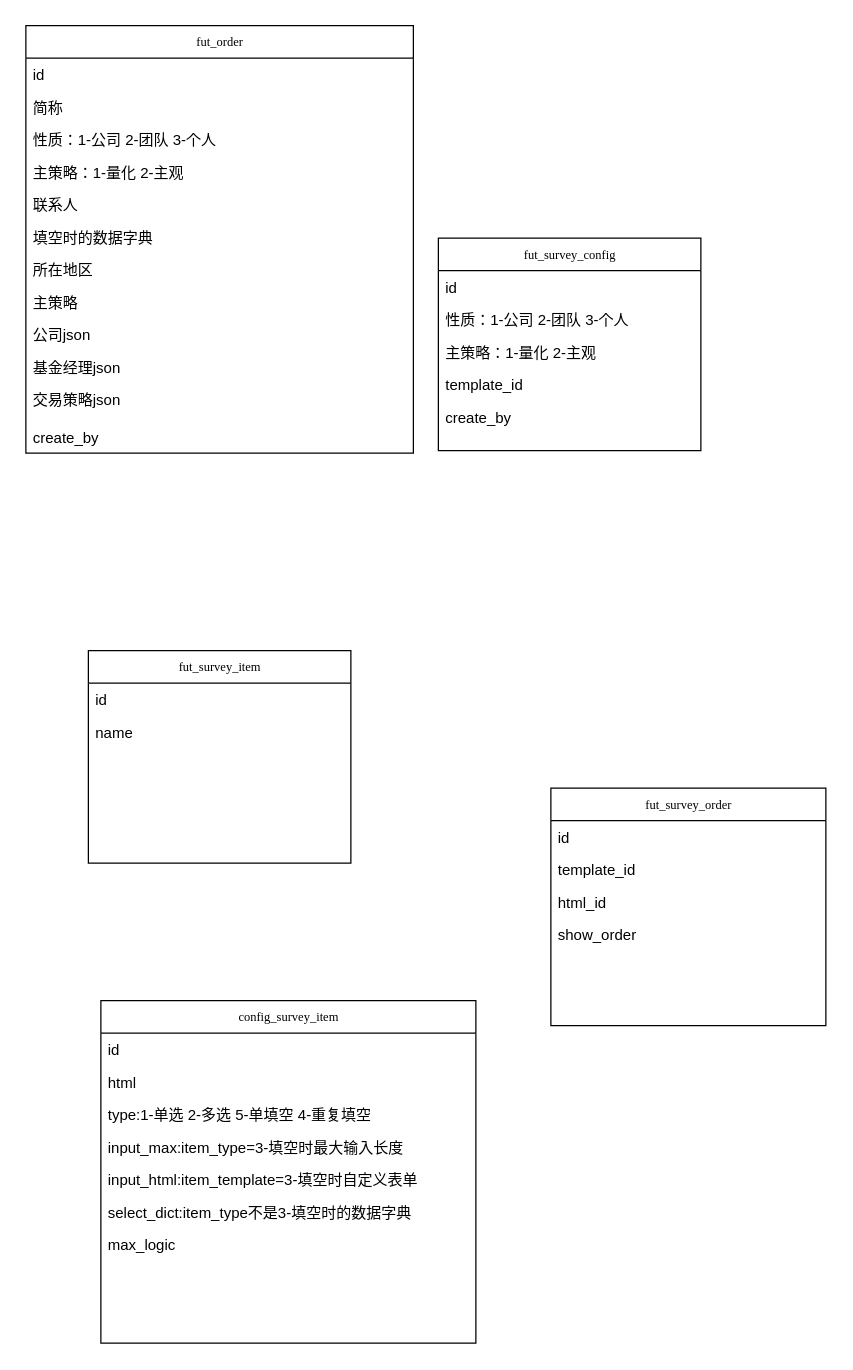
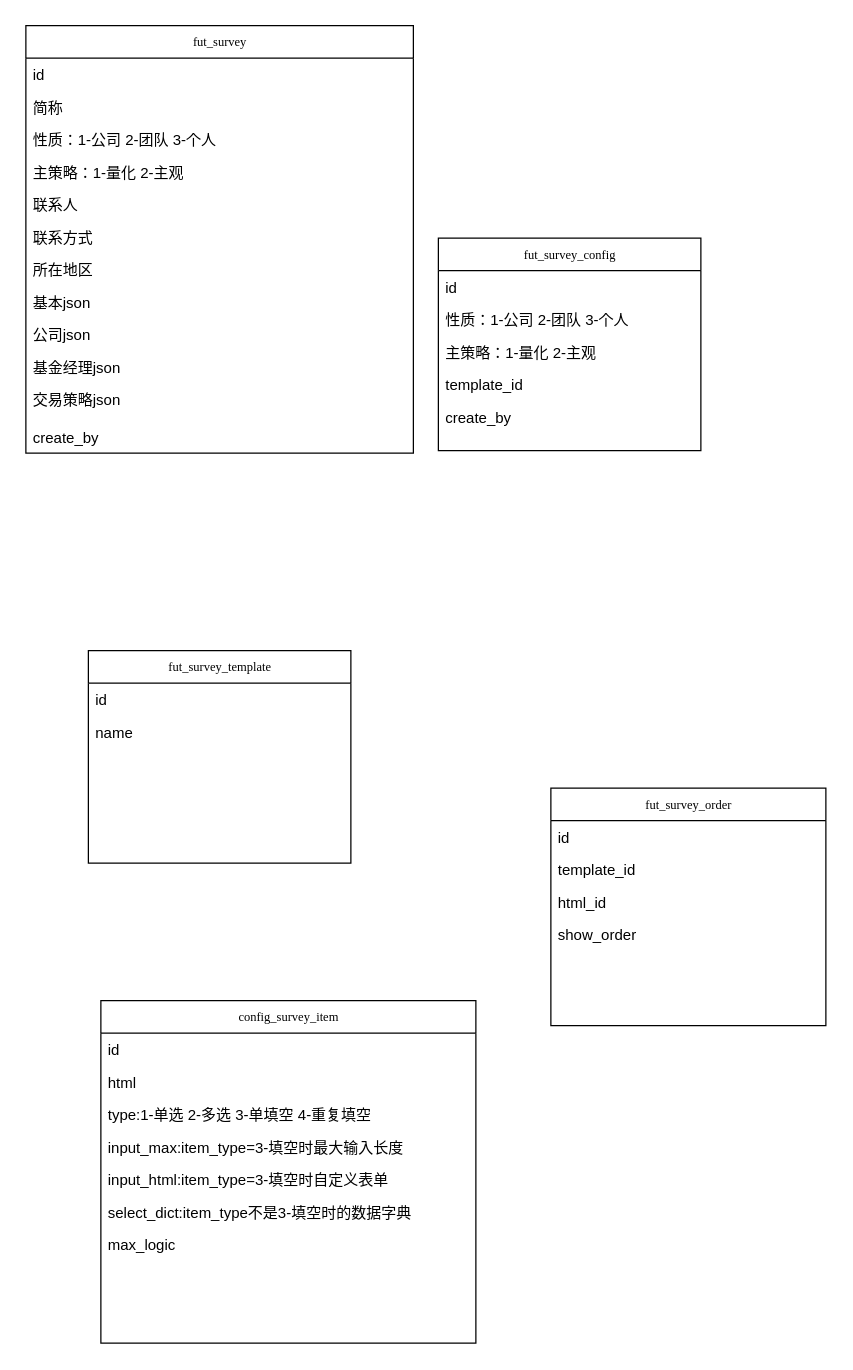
  <mxCell id="0" />
  <mxCell id="1" parent="0" />
  <mxCell id="2" value="config_survey_item" style="swimlane;html=1;fontStyle=0;childLayout=stackLayout;horizontal=1;startSize=26;fillColor=none;horizontalStack=0;resizeParent=1;resizeLast=0;collapsible=1;marginBottom=0;swimlaneFillColor=#ffffff;rounded=0;shadow=0;comic=0;labelBackgroundColor=none;strokeWidth=1;fontFamily=Verdana;fontSize=10;align=center;" parent="1" vertex="1"><mxGeometry x="80" y="800" width="300" height="274" as="geometry" /></mxCell>
  <mxCell id="3" value="id" style="text;html=1;strokeColor=none;fillColor=none;align=left;verticalAlign=top;spacingLeft=4;spacingRight=4;whiteSpace=wrap;overflow=hidden;rotatable=0;points=[[0,0.5],[1,0.5]];portConstraint=eastwest;" parent="2" vertex="1"><mxGeometry y="26" width="300" height="26" as="geometry" /></mxCell>
  <mxCell id="4" value="html" style="text;html=1;strokeColor=none;fillColor=none;align=left;verticalAlign=top;spacingLeft=4;spacingRight=4;whiteSpace=wrap;overflow=hidden;rotatable=0;points=[[0,0.5],[1,0.5]];portConstraint=eastwest;" parent="2" vertex="1"><mxGeometry y="52" width="300" height="26" as="geometry" /></mxCell>
- <mxCell id="5" value="type:1-单选 2-多选 5-单填空 4-重复填空" style="text;html=1;strokeColor=none;fillColor=none;align=left;verticalAlign=top;spacingLeft=4;spacingRight=4;whiteSpace=wrap;overflow=hidden;rotatable=0;points=[[0,0.5],[1,0.5]];portConstraint=eastwest;" parent="2" vertex="1"><mxGeometry y="78" width="300" height="26" as="geometry" /></mxCell>
+ <mxCell id="5" value="type:1-单选 2-多选 3-单填空 4-重复填空" style="text;html=1;strokeColor=none;fillColor=none;align=left;verticalAlign=top;spacingLeft=4;spacingRight=4;whiteSpace=wrap;overflow=hidden;rotatable=0;points=[[0,0.5],[1,0.5]];portConstraint=eastwest;" parent="2" vertex="1"><mxGeometry y="78" width="300" height="26" as="geometry" /></mxCell>
  <mxCell id="6" value="input_max:item_type=3-填空时最大输入长度" style="text;html=1;strokeColor=none;fillColor=none;align=left;verticalAlign=top;spacingLeft=4;spacingRight=4;whiteSpace=wrap;overflow=hidden;rotatable=0;points=[[0,0.5],[1,0.5]];portConstraint=eastwest;" vertex="1" parent="2"><mxGeometry y="104" width="300" height="26" as="geometry" /></mxCell>
- <mxCell id="7" value="input_html:item_template=3-填空时自定义表单" style="text;html=1;strokeColor=none;fillColor=none;align=left;verticalAlign=top;spacingLeft=4;spacingRight=4;whiteSpace=wrap;overflow=hidden;rotatable=0;points=[[0,0.5],[1,0.5]];portConstraint=eastwest;" vertex="1" parent="2"><mxGeometry y="130" width="300" height="26" as="geometry" /></mxCell>
+ <mxCell id="7" value="input_html:item_type=3-填空时自定义表单" style="text;html=1;strokeColor=none;fillColor=none;align=left;verticalAlign=top;spacingLeft=4;spacingRight=4;whiteSpace=wrap;overflow=hidden;rotatable=0;points=[[0,0.5],[1,0.5]];portConstraint=eastwest;" vertex="1" parent="2"><mxGeometry y="130" width="300" height="26" as="geometry" /></mxCell>
  <mxCell id="8" value="select_dict:item_type不是3-填空时的数据字典" style="text;html=1;strokeColor=none;fillColor=none;align=left;verticalAlign=top;spacingLeft=4;spacingRight=4;whiteSpace=wrap;overflow=hidden;rotatable=0;points=[[0,0.5],[1,0.5]];portConstraint=eastwest;" vertex="1" parent="2"><mxGeometry y="156" width="300" height="26" as="geometry" /></mxCell>
  <mxCell id="9" value="max_logic" style="text;html=1;strokeColor=none;fillColor=none;align=left;verticalAlign=top;spacingLeft=4;spacingRight=4;whiteSpace=wrap;overflow=hidden;rotatable=0;points=[[0,0.5],[1,0.5]];portConstraint=eastwest;" vertex="1" parent="2"><mxGeometry y="182" width="300" height="26" as="geometry" /></mxCell>
- <mxCell id="10" value="fut_order" style="swimlane;html=1;fontStyle=0;childLayout=stackLayout;horizontal=1;startSize=26;fillColor=none;horizontalStack=0;resizeParent=1;resizeLast=0;collapsible=1;marginBottom=0;swimlaneFillColor=#ffffff;rounded=0;shadow=0;comic=0;labelBackgroundColor=none;strokeWidth=1;fontFamily=Verdana;fontSize=10;align=center;" parent="1" vertex="1"><mxGeometry x="20" y="20" width="310" height="342" as="geometry" /></mxCell>
+ <mxCell id="10" value="fut_survey" style="swimlane;html=1;fontStyle=0;childLayout=stackLayout;horizontal=1;startSize=26;fillColor=none;horizontalStack=0;resizeParent=1;resizeLast=0;collapsible=1;marginBottom=0;swimlaneFillColor=#ffffff;rounded=0;shadow=0;comic=0;labelBackgroundColor=none;strokeWidth=1;fontFamily=Verdana;fontSize=10;align=center;" parent="1" vertex="1"><mxGeometry x="20" y="20" width="310" height="342" as="geometry" /></mxCell>
  <mxCell id="11" value="id" style="text;html=1;strokeColor=none;fillColor=none;align=left;verticalAlign=top;spacingLeft=4;spacingRight=4;whiteSpace=wrap;overflow=hidden;rotatable=0;points=[[0,0.5],[1,0.5]];portConstraint=eastwest;" vertex="1" parent="10"><mxGeometry y="26" width="310" height="26" as="geometry" /></mxCell>
  <mxCell id="12" value="简称" style="text;html=1;strokeColor=none;fillColor=none;align=left;verticalAlign=top;spacingLeft=4;spacingRight=4;whiteSpace=wrap;overflow=hidden;rotatable=0;points=[[0,0.5],[1,0.5]];portConstraint=eastwest;" vertex="1" parent="10"><mxGeometry y="52" width="310" height="26" as="geometry" /></mxCell>
  <mxCell id="13" value="性质：1-公司 2-团队 3-个人" style="text;html=1;strokeColor=none;fillColor=none;align=left;verticalAlign=top;spacingLeft=4;spacingRight=4;whiteSpace=wrap;overflow=hidden;rotatable=0;points=[[0,0.5],[1,0.5]];portConstraint=eastwest;" parent="10" vertex="1"><mxGeometry y="78" width="310" height="26" as="geometry" /></mxCell>
  <mxCell id="14" value="主策略：1-量化 2-主观" style="text;html=1;strokeColor=none;fillColor=none;align=left;verticalAlign=top;spacingLeft=4;spacingRight=4;whiteSpace=wrap;overflow=hidden;rotatable=0;points=[[0,0.5],[1,0.5]];portConstraint=eastwest;" parent="10" vertex="1"><mxGeometry y="104" width="310" height="26" as="geometry" /></mxCell>
  <mxCell id="15" value="联系人" style="text;html=1;strokeColor=none;fillColor=none;align=left;verticalAlign=top;spacingLeft=4;spacingRight=4;whiteSpace=wrap;overflow=hidden;rotatable=0;points=[[0,0.5],[1,0.5]];portConstraint=eastwest;" parent="10" vertex="1"><mxGeometry y="130" width="310" height="26" as="geometry" /></mxCell>
- <mxCell id="16" value="填空时的数据字典" style="text;html=1;strokeColor=none;fillColor=none;align=left;verticalAlign=top;spacingLeft=4;spacingRight=4;whiteSpace=wrap;overflow=hidden;rotatable=0;points=[[0,0.5],[1,0.5]];portConstraint=eastwest;" vertex="1" parent="10"><mxGeometry y="156" width="310" height="26" as="geometry" /></mxCell>
+ <mxCell id="16" value="联系方式" style="text;html=1;strokeColor=none;fillColor=none;align=left;verticalAlign=top;spacingLeft=4;spacingRight=4;whiteSpace=wrap;overflow=hidden;rotatable=0;points=[[0,0.5],[1,0.5]];portConstraint=eastwest;" vertex="1" parent="10"><mxGeometry y="156" width="310" height="26" as="geometry" /></mxCell>
  <mxCell id="17" value="所在地区" style="text;html=1;strokeColor=none;fillColor=none;align=left;verticalAlign=top;spacingLeft=4;spacingRight=4;whiteSpace=wrap;overflow=hidden;rotatable=0;points=[[0,0.5],[1,0.5]];portConstraint=eastwest;" vertex="1" parent="10"><mxGeometry y="182" width="310" height="26" as="geometry" /></mxCell>
- <mxCell id="18" value="主策略" style="text;html=1;strokeColor=none;fillColor=none;align=left;verticalAlign=top;spacingLeft=4;spacingRight=4;whiteSpace=wrap;overflow=hidden;rotatable=0;points=[[0,0.5],[1,0.5]];portConstraint=eastwest;" vertex="1" parent="10"><mxGeometry y="208" width="310" height="26" as="geometry" /></mxCell>
+ <mxCell id="18" value="基本json" style="text;html=1;strokeColor=none;fillColor=none;align=left;verticalAlign=top;spacingLeft=4;spacingRight=4;whiteSpace=wrap;overflow=hidden;rotatable=0;points=[[0,0.5],[1,0.5]];portConstraint=eastwest;" vertex="1" parent="10"><mxGeometry y="208" width="310" height="26" as="geometry" /></mxCell>
  <mxCell id="19" value="公司json" style="text;html=1;strokeColor=none;fillColor=none;align=left;verticalAlign=top;spacingLeft=4;spacingRight=4;whiteSpace=wrap;overflow=hidden;rotatable=0;points=[[0,0.5],[1,0.5]];portConstraint=eastwest;" vertex="1" parent="10"><mxGeometry y="234" width="310" height="26" as="geometry" /></mxCell>
  <mxCell id="20" value="基金经理json" style="text;html=1;strokeColor=none;fillColor=none;align=left;verticalAlign=top;spacingLeft=4;spacingRight=4;whiteSpace=wrap;overflow=hidden;rotatable=0;points=[[0,0.5],[1,0.5]];portConstraint=eastwest;" vertex="1" parent="10"><mxGeometry y="260" width="310" height="26" as="geometry" /></mxCell>
  <mxCell id="21" value="交易策略json" style="text;html=1;strokeColor=none;fillColor=none;align=left;verticalAlign=top;spacingLeft=4;spacingRight=4;whiteSpace=wrap;overflow=hidden;rotatable=0;points=[[0,0.5],[1,0.5]];portConstraint=eastwest;" vertex="1" parent="10"><mxGeometry y="286" width="310" height="30" as="geometry" /></mxCell>
  <mxCell id="22" value="create_by" style="text;html=1;strokeColor=none;fillColor=none;align=left;verticalAlign=top;spacingLeft=4;spacingRight=4;whiteSpace=wrap;overflow=hidden;rotatable=0;points=[[0,0.5],[1,0.5]];portConstraint=eastwest;" vertex="1" parent="10"><mxGeometry y="316" width="310" height="26" as="geometry" /></mxCell>
- <mxCell id="23" value="fut_survey_item" style="swimlane;html=1;fontStyle=0;childLayout=stackLayout;horizontal=1;startSize=26;fillColor=none;horizontalStack=0;resizeParent=1;resizeLast=0;collapsible=1;marginBottom=0;swimlaneFillColor=#ffffff;rounded=0;shadow=0;comic=0;labelBackgroundColor=none;strokeWidth=1;fontFamily=Verdana;fontSize=10;align=center;" parent="1" vertex="1"><mxGeometry x="70" y="520" width="210" height="170" as="geometry" /></mxCell>
+ <mxCell id="23" value="fut_survey_template" style="swimlane;html=1;fontStyle=0;childLayout=stackLayout;horizontal=1;startSize=26;fillColor=none;horizontalStack=0;resizeParent=1;resizeLast=0;collapsible=1;marginBottom=0;swimlaneFillColor=#ffffff;rounded=0;shadow=0;comic=0;labelBackgroundColor=none;strokeWidth=1;fontFamily=Verdana;fontSize=10;align=center;" parent="1" vertex="1"><mxGeometry x="70" y="520" width="210" height="170" as="geometry" /></mxCell>
  <mxCell id="24" value="id" style="text;html=1;strokeColor=none;fillColor=none;align=left;verticalAlign=top;spacingLeft=4;spacingRight=4;whiteSpace=wrap;overflow=hidden;rotatable=0;points=[[0,0.5],[1,0.5]];portConstraint=eastwest;" parent="23" vertex="1"><mxGeometry y="26" width="210" height="26" as="geometry" /></mxCell>
  <mxCell id="25" value="name" style="text;html=1;strokeColor=none;fillColor=none;align=left;verticalAlign=top;spacingLeft=4;spacingRight=4;whiteSpace=wrap;overflow=hidden;rotatable=0;points=[[0,0.5],[1,0.5]];portConstraint=eastwest;" parent="23" vertex="1"><mxGeometry y="52" width="210" height="26" as="geometry" /></mxCell>
  <mxCell id="26" value="fut_survey_order" style="swimlane;html=1;fontStyle=0;childLayout=stackLayout;horizontal=1;startSize=26;fillColor=none;horizontalStack=0;resizeParent=1;resizeLast=0;collapsible=1;marginBottom=0;swimlaneFillColor=#ffffff;rounded=0;shadow=0;comic=0;labelBackgroundColor=none;strokeWidth=1;fontFamily=Verdana;fontSize=10;align=center;" parent="1" vertex="1"><mxGeometry x="440" y="630" width="220" height="190" as="geometry"><mxRectangle x="400" y="370" width="90" height="30" as="alternateBounds" /></mxGeometry></mxCell>
  <mxCell id="27" value="id" style="text;html=1;strokeColor=none;fillColor=none;align=left;verticalAlign=top;spacingLeft=4;spacingRight=4;whiteSpace=wrap;overflow=hidden;rotatable=0;points=[[0,0.5],[1,0.5]];portConstraint=eastwest;" parent="26" vertex="1"><mxGeometry y="26" width="220" height="26" as="geometry" /></mxCell>
  <mxCell id="28" value="template_id" style="text;html=1;strokeColor=none;fillColor=none;align=left;verticalAlign=top;spacingLeft=4;spacingRight=4;whiteSpace=wrap;overflow=hidden;rotatable=0;points=[[0,0.5],[1,0.5]];portConstraint=eastwest;" parent="26" vertex="1"><mxGeometry y="52" width="220" height="26" as="geometry" /></mxCell>
  <mxCell id="29" value="html_id" style="text;html=1;strokeColor=none;fillColor=none;align=left;verticalAlign=top;spacingLeft=4;spacingRight=4;whiteSpace=wrap;overflow=hidden;rotatable=0;points=[[0,0.5],[1,0.5]];portConstraint=eastwest;" vertex="1" parent="26"><mxGeometry y="78" width="220" height="26" as="geometry" /></mxCell>
  <mxCell id="30" value="show_order" style="text;html=1;strokeColor=none;fillColor=none;align=left;verticalAlign=top;spacingLeft=4;spacingRight=4;whiteSpace=wrap;overflow=hidden;rotatable=0;points=[[0,0.5],[1,0.5]];portConstraint=eastwest;" vertex="1" parent="26"><mxGeometry y="104" width="220" height="26" as="geometry" /></mxCell>
  <mxCell id="31" value="fut_survey_config" style="swimlane;html=1;fontStyle=0;childLayout=stackLayout;horizontal=1;startSize=26;fillColor=none;horizontalStack=0;resizeParent=1;resizeLast=0;collapsible=1;marginBottom=0;swimlaneFillColor=#ffffff;rounded=0;shadow=0;comic=0;labelBackgroundColor=none;strokeWidth=1;fontFamily=Verdana;fontSize=10;align=center;" vertex="1" parent="1"><mxGeometry x="350" y="190" width="210" height="170" as="geometry" /></mxCell>
  <mxCell id="32" value="id" style="text;html=1;strokeColor=none;fillColor=none;align=left;verticalAlign=top;spacingLeft=4;spacingRight=4;whiteSpace=wrap;overflow=hidden;rotatable=0;points=[[0,0.5],[1,0.5]];portConstraint=eastwest;" vertex="1" parent="31"><mxGeometry y="26" width="210" height="26" as="geometry" /></mxCell>
  <mxCell id="33" value="性质：1-公司 2-团队 3-个人" style="text;html=1;strokeColor=none;fillColor=none;align=left;verticalAlign=top;spacingLeft=4;spacingRight=4;whiteSpace=wrap;overflow=hidden;rotatable=0;points=[[0,0.5],[1,0.5]];portConstraint=eastwest;" vertex="1" parent="31"><mxGeometry y="52" width="210" height="26" as="geometry" /></mxCell>
  <mxCell id="34" value="主策略：1-量化 2-主观" style="text;html=1;strokeColor=none;fillColor=none;align=left;verticalAlign=top;spacingLeft=4;spacingRight=4;whiteSpace=wrap;overflow=hidden;rotatable=0;points=[[0,0.5],[1,0.5]];portConstraint=eastwest;" vertex="1" parent="31"><mxGeometry y="78" width="210" height="26" as="geometry" /></mxCell>
  <mxCell id="35" value="template_id" style="text;html=1;strokeColor=none;fillColor=none;align=left;verticalAlign=top;spacingLeft=4;spacingRight=4;whiteSpace=wrap;overflow=hidden;rotatable=0;points=[[0,0.5],[1,0.5]];portConstraint=eastwest;" vertex="1" parent="31"><mxGeometry y="104" width="210" height="26" as="geometry" /></mxCell>
  <mxCell id="36" value="create_by" style="text;html=1;strokeColor=none;fillColor=none;align=left;verticalAlign=top;spacingLeft=4;spacingRight=4;whiteSpace=wrap;overflow=hidden;rotatable=0;points=[[0,0.5],[1,0.5]];portConstraint=eastwest;" vertex="1" parent="31"><mxGeometry y="130" width="210" height="26" as="geometry" /></mxCell>
